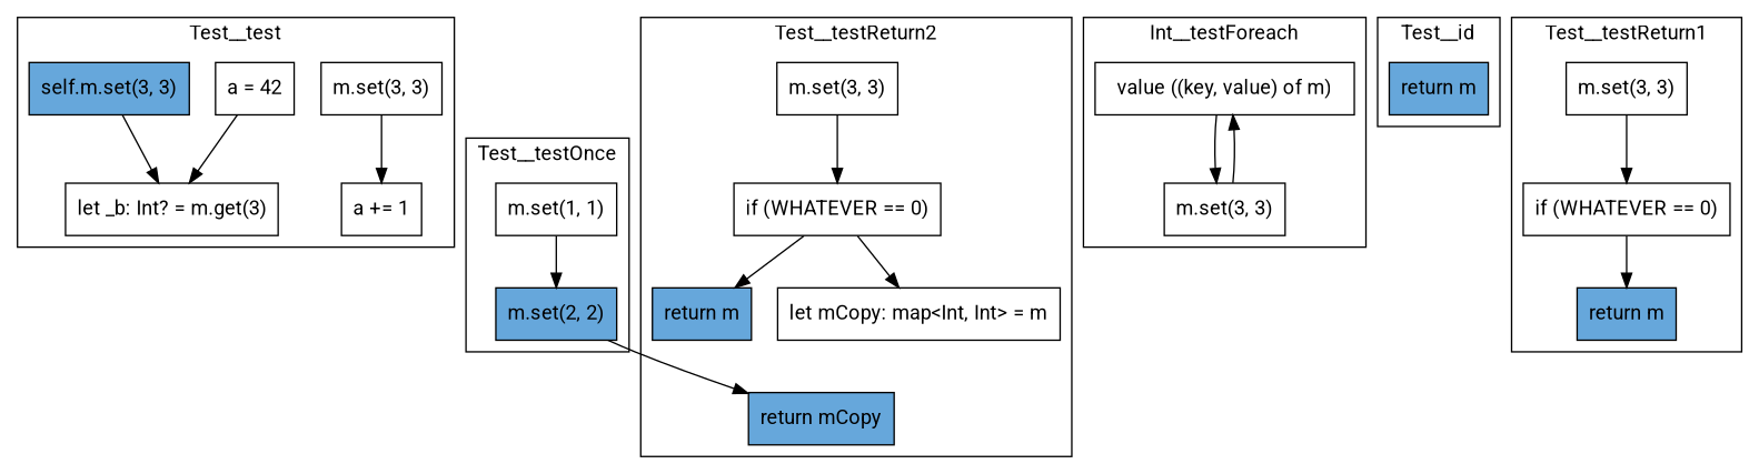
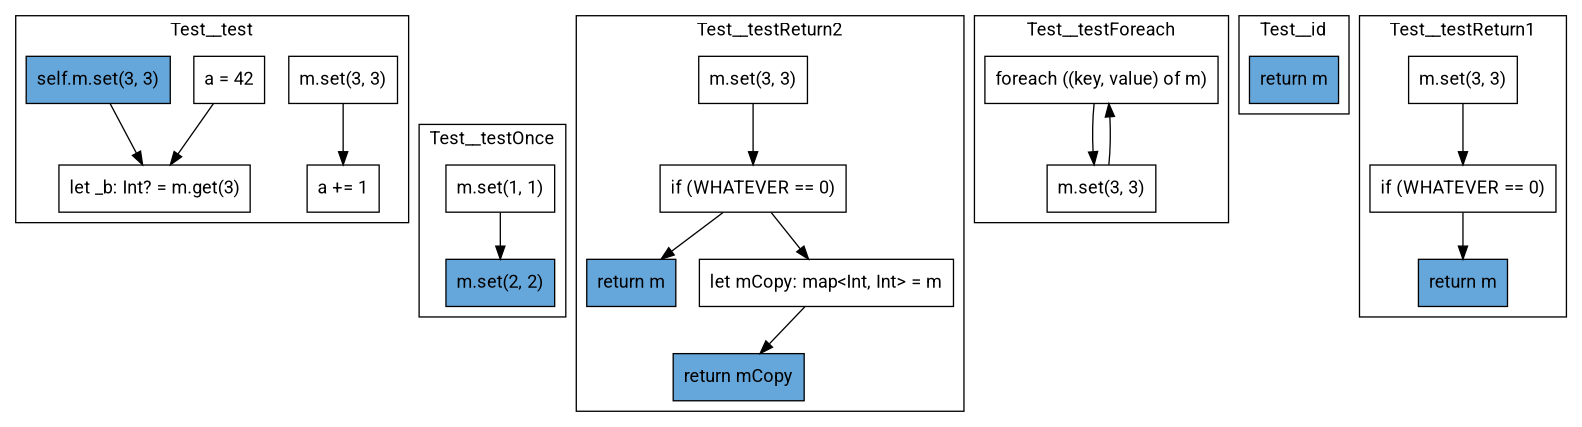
  digraph {
    fontname=Roboto
    node [fontname=Roboto shape=box]
    edge [fontname=Roboto]
    n1 [label="m.set(3, 3)"]
    n2 [label="a += 1"]
    n3 [label="a = 42"]
    n4 [label="let _b: Int? = m.get(3)"]
    n5 [fillcolor="#66A7DB" label="self.m.set(3, 3)" style=filled]
    n6 [label="m.set(1, 1)"]
    n7 [fillcolor="#66A7DB" label="m.set(2, 2)" style=filled]
-   n8 [label="value ((key, value) of m)"]
+   n8 [label="foreach ((key, value) of m)"]
    n9 [label="m.set(3, 3)"]
    n10 [fillcolor="#66A7DB" label="return m" style=filled]
    n11 [label="m.set(3, 3)"]
    n12 [label="if (WHATEVER == 0)"]
    n13 [fillcolor="#66A7DB" label="return m" style=filled]
    n14 [label="m.set(3, 3)"]
    n15 [label="if (WHATEVER == 0)"]
    n16 [fillcolor="#66A7DB" label="return m" style=filled]
    n17 [label="let mCopy: map<Int, Int> = m"]
    n18 [fillcolor="#66A7DB" label="return mCopy" style=filled]
    subgraph cluster_1 {
      label=Test__test
      n1
      n2
      n3
      n4
      n5
    }
    subgraph cluster_2 {
      label=Test__testOnce
      n6
      n7
    }
    subgraph cluster_3 {
-     label=Int__testForeach
+     label=Test__testForeach
      n8
      n9
    }
    subgraph cluster_4 {
      label=Test__id
      n10
    }
    subgraph cluster_5 {
      label=Test__testReturn1
      n11
      n12
      n13
    }
    subgraph cluster_6 {
      label=Test__testReturn2
      n14
      n15
      n16
      n17
      n18
    }
    n1 -> n2
    n3 -> n4
    n5 -> n4
    n6 -> n7
    n8 -> n9
    n9 -> n8
    n11 -> n12
    n12 -> n13
    n14 -> n15
    n15 -> n16
    n15 -> n17
-   n7 -> n18
+   n17 -> n18
  }
